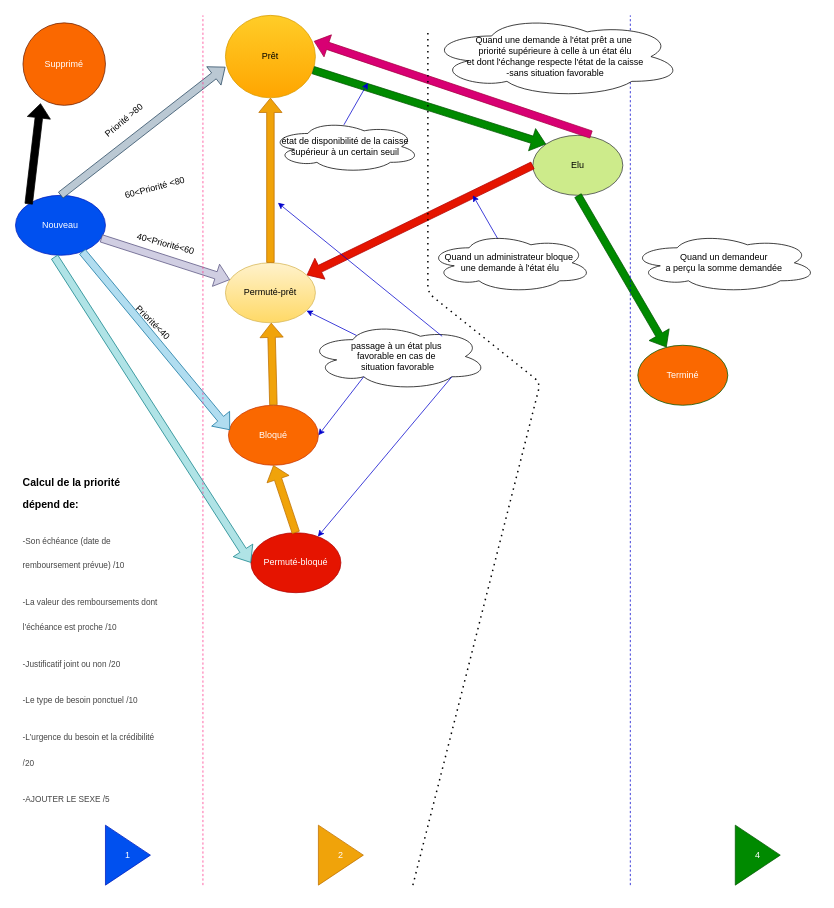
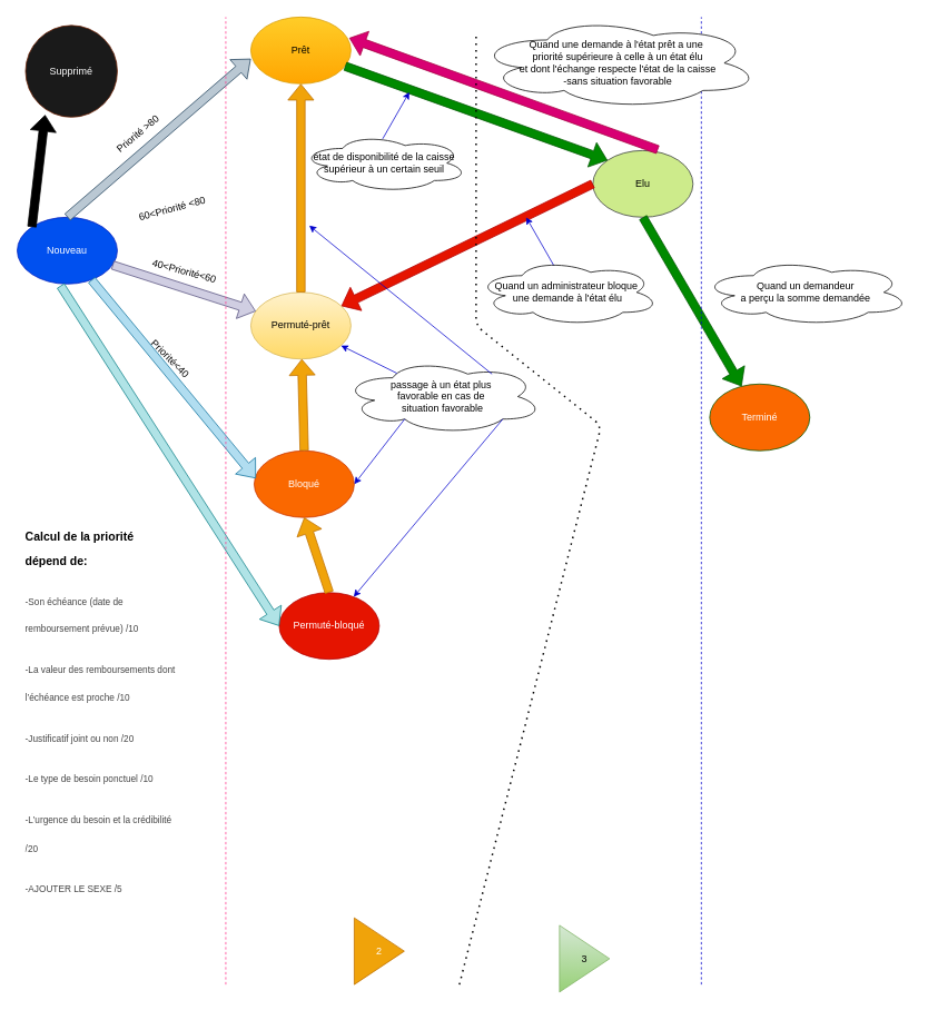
  <mxCell id="0" />
  <mxCell id="1" parent="0" />
  <mxCell id="2" value="Nouveau" style="ellipse;whiteSpace=wrap;html=1;fillColor=#0050ef;strokeColor=#001DBC;fontColor=#ffffff;" parent="1" vertex="1"><mxGeometry x="20" y="260" width="120" height="80" as="geometry" /></mxCell>
- <mxCell id="3" value="Prêt" style="ellipse;whiteSpace=wrap;html=1;gradientColor=#ffa500;fillColor=#ffcd28;strokeColor=#d79b00;" parent="1" vertex="1"><mxGeometry x="300" y="20" width="120" height="110" as="geometry" /></mxCell>
+ <mxCell id="3" value="Prêt" style="ellipse;whiteSpace=wrap;html=1;gradientColor=#ffa500;fillColor=#ffcd28;strokeColor=#d79b00;" parent="1" vertex="1"><mxGeometry x="300" width="120" height="80" as="geometry" y="20" /></mxCell>
  <mxCell id="4" value="Bloqué" style="ellipse;whiteSpace=wrap;html=1;fillColor=#fa6800;strokeColor=#C73500;fontColor=#ffffff;" parent="1" vertex="1"><mxGeometry x="304" y="540" width="120" height="80" as="geometry" /></mxCell>
  <mxCell id="5" value="Permuté-bloqué" style="ellipse;whiteSpace=wrap;html=1;fillColor=#e51400;strokeColor=#B20000;fontColor=#ffffff;" parent="1" vertex="1"><mxGeometry x="334" y="710" width="120" height="80" as="geometry" /></mxCell>
  <mxCell id="6" value="Permuté-prêt" style="ellipse;whiteSpace=wrap;html=1;gradientColor=#ffd966;fillColor=#fff2cc;strokeColor=#d6b656;" parent="1" vertex="1"><mxGeometry x="300" y="350" width="120" height="80" as="geometry" /></mxCell>
  <mxCell id="7" value="Elu" style="ellipse;whiteSpace=wrap;html=1;fillColor=#cdeb8b;strokeColor=#36393d;" parent="1" vertex="1"><mxGeometry x="710" y="180" width="120" height="80" as="geometry" /></mxCell>
  <mxCell id="8" value="Terminé" style="ellipse;whiteSpace=wrap;html=1;fillColor=#fa6800;strokeColor=#005700;fontColor=#ffffff;" parent="1" vertex="1"><mxGeometry x="850" y="460" width="120" height="80" as="geometry" /></mxCell>
  <mxCell id="9" value="" style="shape=flexArrow;endArrow=classic;html=1;entryX=0;entryY=0.625;entryDx=0;entryDy=0;entryPerimeter=0;exitX=0.5;exitY=0;exitDx=0;exitDy=0;fillColor=#bac8d3;strokeColor=#23445d;" parent="1" source="2" target="3" edge="1"><mxGeometry width="50" height="50" relative="1" as="geometry"><mxPoint x="60" y="250" as="sourcePoint" /><mxPoint x="110" y="200" as="targetPoint" /></mxGeometry></mxCell>
  <mxCell id="10" value="" style="shape=flexArrow;endArrow=classic;html=1;fillColor=#d0cee2;strokeColor=#56517e;" parent="1" source="2" target="6" edge="1"><mxGeometry width="50" height="50" relative="1" as="geometry"><mxPoint x="140" y="280" as="sourcePoint" /><mxPoint x="190" y="230" as="targetPoint" /></mxGeometry></mxCell>
  <mxCell id="11" value="" style="shape=flexArrow;endArrow=classic;html=1;entryX=0.017;entryY=0.413;entryDx=0;entryDy=0;entryPerimeter=0;fillColor=#b1ddf0;strokeColor=#10739e;" parent="1" source="2" target="4" edge="1"><mxGeometry width="50" height="50" relative="1" as="geometry"><mxPoint x="170" y="410" as="sourcePoint" /><mxPoint x="220" y="360" as="targetPoint" /></mxGeometry></mxCell>
  <mxCell id="12" value="" style="shape=flexArrow;endArrow=classic;html=1;exitX=0.433;exitY=1.025;exitDx=0;exitDy=0;exitPerimeter=0;entryX=0;entryY=0.5;entryDx=0;entryDy=0;fillColor=#b0e3e6;strokeColor=#0e8088;" parent="1" source="2" target="5" edge="1"><mxGeometry width="50" height="50" relative="1" as="geometry"><mxPoint x="130" y="460" as="sourcePoint" /><mxPoint x="180" y="410" as="targetPoint" /></mxGeometry></mxCell>
  <mxCell id="13" value="" style="shape=flexArrow;endArrow=classic;html=1;entryX=0.5;entryY=1;entryDx=0;entryDy=0;exitX=0.5;exitY=0;exitDx=0;exitDy=0;fillColor=#f0a30a;strokeColor=#BD7000;" parent="1" source="5" target="4" edge="1"><mxGeometry width="50" height="50" relative="1" as="geometry"><mxPoint x="335" y="480" as="sourcePoint" /><mxPoint x="385" y="430" as="targetPoint" /></mxGeometry></mxCell>
  <mxCell id="14" value="" style="shape=flexArrow;endArrow=classic;html=1;exitX=0.5;exitY=0;exitDx=0;exitDy=0;fillColor=#f0a30a;strokeColor=#BD7000;" parent="1" source="4" target="6" edge="1"><mxGeometry width="50" height="50" relative="1" as="geometry"><mxPoint x="340" y="320" as="sourcePoint" /><mxPoint x="390" y="270" as="targetPoint" /></mxGeometry></mxCell>
  <mxCell id="15" value="" style="shape=flexArrow;endArrow=classic;html=1;entryX=0.5;entryY=1;entryDx=0;entryDy=0;fillColor=#f0a30a;strokeColor=#BD7000;" parent="1" source="6" target="3" edge="1"><mxGeometry width="50" height="50" relative="1" as="geometry"><mxPoint x="330" y="170" as="sourcePoint" /><mxPoint x="380" y="120" as="targetPoint" /></mxGeometry></mxCell>
  <mxCell id="16" value="" style="shape=flexArrow;endArrow=classic;html=1;exitX=0;exitY=0.5;exitDx=0;exitDy=0;fillColor=#e51400;strokeColor=#B20000;" parent="1" source="7" target="6" edge="1"><mxGeometry width="50" height="50" relative="1" as="geometry"><mxPoint x="760" y="300" as="sourcePoint" /><mxPoint x="810" y="250" as="targetPoint" /></mxGeometry></mxCell>
  <mxCell id="17" value="" style="shape=flexArrow;endArrow=classic;html=1;entryX=0;entryY=0;entryDx=0;entryDy=0;fillColor=#008a00;strokeColor=#005700;" parent="1" source="3" target="7" edge="1"><mxGeometry width="50" height="50" relative="1" as="geometry"><mxPoint x="590" y="170" as="sourcePoint" /><mxPoint x="870" y="280" as="targetPoint" /></mxGeometry></mxCell>
  <mxCell id="18" value="" style="shape=flexArrow;endArrow=classic;html=1;entryX=0.983;entryY=0.313;entryDx=0;entryDy=0;entryPerimeter=0;exitX=0.65;exitY=-0.012;exitDx=0;exitDy=0;exitPerimeter=0;fillColor=#d80073;strokeColor=#A50040;" parent="1" source="7" target="3" edge="1"><mxGeometry width="50" height="50" relative="1" as="geometry"><mxPoint x="690" y="170" as="sourcePoint" /><mxPoint x="740" y="120" as="targetPoint" /></mxGeometry></mxCell>
  <mxCell id="19" value="" style="shape=flexArrow;endArrow=classic;html=1;exitX=0.5;exitY=1;exitDx=0;exitDy=0;fillColor=#008a00;strokeColor=#005700;" parent="1" source="7" target="8" edge="1"><mxGeometry width="50" height="50" relative="1" as="geometry"><mxPoint x="1040" y="330" as="sourcePoint" /><mxPoint x="1090" y="280" as="targetPoint" /></mxGeometry></mxCell>
  <mxCell id="20" value="Priorité &amp;gt;80" style="text;html=1;strokeColor=none;fillColor=none;align=center;verticalAlign=middle;whiteSpace=wrap;rounded=0;rotation=-40;" parent="1" vertex="1"><mxGeometry x="115.32" y="150" width="100" height="20" as="geometry" /></mxCell>
  <mxCell id="21" value="60&amp;lt;Priorité &amp;lt;80" style="text;html=1;strokeColor=none;fillColor=none;align=center;verticalAlign=middle;whiteSpace=wrap;rounded=0;rotation=-15;" parent="1" vertex="1"><mxGeometry x="146" y="240" width="120.29" height="20" as="geometry" /></mxCell>
  <mxCell id="22" value="40&amp;lt;Priorité&amp;lt;60" style="text;html=1;strokeColor=none;fillColor=none;align=center;verticalAlign=middle;whiteSpace=wrap;rounded=0;rotation=15;" parent="1" vertex="1"><mxGeometry x="180" y="310" width="81" height="30" as="geometry" /></mxCell>
  <mxCell id="23" value="Priorité&amp;lt;40" style="text;html=1;strokeColor=none;fillColor=none;align=center;verticalAlign=middle;whiteSpace=wrap;rounded=0;rotation=45;" parent="1" vertex="1"><mxGeometry x="146" y="420" width="115" height="20" as="geometry" /></mxCell>
  <mxCell id="24" value="&lt;h1&gt;&lt;span&gt;&lt;font style=&quot;font-size: 14px&quot;&gt;Calcul de la priorité dépend de:&lt;/font&gt;&lt;/span&gt;&lt;/h1&gt;&lt;h1&gt;&lt;span style=&quot;font-weight: normal&quot; id=&quot;docs-internal-guid-5ad885e3-7fff-9ee6-34b0-edc623828f37&quot;&gt;&lt;p dir=&quot;ltr&quot; style=&quot;line-height: 1.38 ; background-color: #ffffff ; margin-top: 6pt ; margin-bottom: 0pt ; padding: 0pt 0pt 12pt 0pt&quot;&gt;&lt;span style=&quot;font-size: 11px ; background-color: transparent ; color: rgb(69 , 69 , 69) ; font-family: &amp;#34;arial&amp;#34;&quot;&gt;-Son échéance (date de remboursement prévue) /10&lt;/span&gt;&lt;/p&gt;&lt;p dir=&quot;ltr&quot; style=&quot;line-height: 1.38 ; background-color: #ffffff ; margin-top: 0pt ; margin-bottom: 0pt ; padding: 0 0pt 12pt 0pt&quot;&gt;&lt;span style=&quot;font-size: 11px ; background-color: transparent ; color: rgb(69 , 69 , 69) ; font-family: &amp;#34;arial&amp;#34;&quot;&gt;-La valeur des remboursements dont l’échéance est proche /10&lt;/span&gt;&lt;/p&gt;&lt;p dir=&quot;ltr&quot; style=&quot;line-height: 1.38 ; background-color: #ffffff ; margin-top: 0pt ; margin-bottom: 0pt ; padding: 0 0pt 12pt 0pt&quot;&gt;&lt;span style=&quot;font-family: &amp;#34;arial&amp;#34; ; color: rgb(69 , 69 , 69) ; background-color: transparent ; vertical-align: baseline&quot;&gt;&lt;font style=&quot;font-size: 11px&quot;&gt;-Justificatif joint ou non /20&lt;/font&gt;&lt;/span&gt;&lt;/p&gt;&lt;p dir=&quot;ltr&quot; style=&quot;line-height: 1.38 ; background-color: #ffffff ; margin-top: 0pt ; margin-bottom: 0pt ; padding: 0 0pt 12pt 0pt&quot;&gt;&lt;span style=&quot;font-family: &amp;#34;arial&amp;#34; ; color: rgb(69 , 69 , 69) ; background-color: transparent ; vertical-align: baseline&quot;&gt;&lt;font style=&quot;font-size: 11px&quot;&gt;-Le type de besoin ponctuel /10&lt;/font&gt;&lt;/span&gt;&lt;/p&gt;&lt;p dir=&quot;ltr&quot; style=&quot;line-height: 1.38 ; background-color: #ffffff ; margin-top: 0pt ; margin-bottom: 12pt ; padding: 0 0pt 0pt 0pt&quot;&gt;&lt;span style=&quot;font-family: &amp;#34;arial&amp;#34; ; color: rgb(69 , 69 , 69) ; background-color: transparent ; vertical-align: baseline&quot;&gt;&lt;font style=&quot;font-size: 11px&quot;&gt;-L’urgence du besoin et la crédibilité /20&lt;/font&gt;&lt;/span&gt;&lt;/p&gt;&lt;p dir=&quot;ltr&quot; style=&quot;line-height: 1.38 ; background-color: #ffffff ; margin-top: 0pt ; margin-bottom: 12pt ; padding: 0 0pt 0pt 0pt&quot;&gt;&lt;span style=&quot;font-family: &amp;#34;arial&amp;#34; ; color: rgb(69 , 69 , 69) ; background-color: transparent ; vertical-align: baseline&quot;&gt;&lt;font style=&quot;font-size: 11px&quot;&gt;-AJOUTER LE SEXE /5&lt;/font&gt;&lt;/span&gt;&lt;/p&gt;&lt;div&gt;&lt;span style=&quot;font-size: 17pt ; font-family: &amp;#34;arial&amp;#34; ; color: rgb(69 , 69 , 69) ; background-color: transparent ; vertical-align: baseline&quot;&gt;&lt;br&gt;&lt;/span&gt;&lt;/div&gt;&lt;/span&gt;&lt;/h1&gt;" style="text;html=1;strokeColor=none;fillColor=none;spacing=5;spacingTop=-20;whiteSpace=wrap;overflow=hidden;rounded=0;" parent="1" vertex="1"><mxGeometry x="25.32" y="620" width="190" height="460" as="geometry" /></mxCell>
  <mxCell id="25" value="" style="endArrow=none;dashed=1;html=1;fillColor=#FF2146;strokeColor=#FF338B;" parent="1" edge="1"><mxGeometry width="50" height="50" relative="1" as="geometry"><mxPoint x="270" y="1180" as="sourcePoint" /><mxPoint x="270" as="targetPoint" y="20" /></mxGeometry></mxCell>
  <mxCell id="26" value="" style="endArrow=none;dashed=1;html=1;dashPattern=1 3;strokeWidth=2;fillColor=#FF2146;" parent="1" edge="1"><mxGeometry width="50" height="50" relative="1" as="geometry"><mxPoint x="550" y="1180" as="sourcePoint" /><mxPoint x="570" y="40" as="targetPoint" /><Array as="points"><mxPoint x="720" y="510" /><mxPoint x="570" y="390" /></Array></mxGeometry></mxCell>
  <mxCell id="27" value="" style="endArrow=none;dashed=1;html=1;strokeColor=#0000CC;fillColor=#FF2146;" parent="1" edge="1"><mxGeometry width="50" height="50" relative="1" as="geometry"><mxPoint x="840" y="1180" as="sourcePoint" /><mxPoint x="840" as="targetPoint" y="20" /></mxGeometry></mxCell>
  <mxCell id="28" value="" style="endArrow=classic;html=1;strokeColor=#0000CC;fillColor=#FF2146;exitX=0.455;exitY=0.25;exitDx=0;exitDy=0;exitPerimeter=0;" parent="1" source="29" edge="1"><mxGeometry width="50" height="50" relative="1" as="geometry"><mxPoint x="670" y="300" as="sourcePoint" /><mxPoint x="630" y="260" as="targetPoint" /></mxGeometry></mxCell>
  <mxCell id="29" value="Quand un administrateur bloque&amp;nbsp;&lt;br&gt;une demande à l'état élu" style="ellipse;shape=cloud;whiteSpace=wrap;html=1;" parent="1" vertex="1"><mxGeometry x="570" y="310" width="220" height="80" as="geometry" /></mxCell>
  <mxCell id="30" value="Quand un demandeur&lt;br&gt;a perçu la somme demandée" style="ellipse;shape=cloud;whiteSpace=wrap;html=1;" parent="1" vertex="1"><mxGeometry x="840" y="310" width="250" height="80" as="geometry" /></mxCell>
  <mxCell id="31" value="Quand une demande à l'état prêt a une&amp;nbsp;&lt;br&gt;priorité supérieure à celle à un état élu&lt;br&gt;et dont l'échange respecte l'état de la caisse&lt;br&gt;-sans situation favorable" style="ellipse;shape=cloud;whiteSpace=wrap;html=1;" parent="1" vertex="1"><mxGeometry x="570" width="340" height="110" as="geometry" y="20" /></mxCell>
  <mxCell id="32" value="état de disponibilité de la caisse supérieur à un certain seuil" style="ellipse;shape=cloud;whiteSpace=wrap;html=1;" parent="1" vertex="1"><mxGeometry x="360" y="160" width="200" height="70" as="geometry" /></mxCell>
  <mxCell id="33" value="" style="endArrow=classic;html=1;strokeColor=#0000CC;fillColor=#FF2146;exitX=0.49;exitY=0.086;exitDx=0;exitDy=0;exitPerimeter=0;" parent="1" source="32" edge="1"><mxGeometry width="50" height="50" relative="1" as="geometry"><mxPoint x="450" y="170" as="sourcePoint" /><mxPoint x="490" y="110" as="targetPoint" /></mxGeometry></mxCell>
  <mxCell id="34" value="passage à un état plus&amp;nbsp;&lt;br&gt;favorable en cas de&amp;nbsp;&lt;br&gt;situation favorable" style="ellipse;shape=cloud;whiteSpace=wrap;html=1;" parent="1" vertex="1"><mxGeometry x="410" y="430" width="240" height="90" as="geometry" /></mxCell>
  <mxCell id="35" value="" style="endArrow=classic;html=1;strokeColor=#0000CC;fillColor=#FF2146;exitX=0.746;exitY=0.2;exitDx=0;exitDy=0;exitPerimeter=0;" parent="1" source="34" edge="1"><mxGeometry width="50" height="50" relative="1" as="geometry"><mxPoint x="450" y="325" as="sourcePoint" /><mxPoint x="370" y="270" as="targetPoint" /></mxGeometry></mxCell>
  <mxCell id="36" value="" style="endArrow=classic;html=1;strokeColor=#0000CC;fillColor=#FF2146;exitX=0.271;exitY=0.189;exitDx=0;exitDy=0;exitPerimeter=0;" parent="1" source="34" target="6" edge="1"><mxGeometry width="50" height="50" relative="1" as="geometry"><mxPoint x="440" y="450" as="sourcePoint" /><mxPoint x="490" y="400" as="targetPoint" /></mxGeometry></mxCell>
  <mxCell id="37" value="" style="endArrow=classic;html=1;strokeColor=#0000CC;fillColor=#FF2146;entryX=1;entryY=0.5;entryDx=0;entryDy=0;exitX=0.31;exitY=0.8;exitDx=0;exitDy=0;exitPerimeter=0;" parent="1" source="34" target="4" edge="1"><mxGeometry width="50" height="50" relative="1" as="geometry"><mxPoint x="460" y="640" as="sourcePoint" /><mxPoint x="510" y="590" as="targetPoint" /></mxGeometry></mxCell>
  <mxCell id="38" value="" style="endArrow=classic;html=1;strokeColor=#0000CC;fillColor=#FF2146;exitX=0.8;exitY=0.8;exitDx=0;exitDy=0;exitPerimeter=0;" parent="1" source="34" target="5" edge="1"><mxGeometry width="50" height="50" relative="1" as="geometry"><mxPoint x="420" y="710" as="sourcePoint" /><mxPoint x="470" y="660" as="targetPoint" /></mxGeometry></mxCell>
- <mxCell id="39" value="1" style="triangle;whiteSpace=wrap;html=1;fillColor=#0050ef;strokeColor=#001DBC;fontColor=#ffffff;" parent="1" vertex="1"><mxGeometry x="140" y="1100" width="60" height="80" as="geometry" /></mxCell>
  <mxCell id="40" value="2" style="triangle;whiteSpace=wrap;html=1;fillColor=#f0a30a;strokeColor=#BD7000;fontColor=#ffffff;" parent="1" vertex="1"><mxGeometry x="424" y="1100" width="60" height="80" as="geometry" /></mxCell>
- <mxCell id="42" value="4" style="triangle;whiteSpace=wrap;html=1;fillColor=#008a00;strokeColor=#005700;fontColor=#ffffff;" parent="1" vertex="1"><mxGeometry x="980" y="1100" width="60" height="80" as="geometry" /></mxCell>
- <mxCell id="43" value="Supprimé" style="ellipse;whiteSpace=wrap;html=1;aspect=fixed;strokeColor=#6D1F00;fontColor=#ffffff;fillColor=#fa6800;" vertex="1" parent="1"><mxGeometry x="30" y="30" width="110" height="110" as="geometry" /></mxCell>
+ <mxCell id="41" value="3" style="triangle;whiteSpace=wrap;html=1;gradientColor=#97d077;fillColor=#d5e8d4;strokeColor=#82b366;" parent="1" vertex="1"><mxGeometry x="670" y="1109" width="60" height="80" as="geometry" /></mxCell>
+ <mxCell id="43" value="Supprimé" style="ellipse;whiteSpace=wrap;html=1;aspect=fixed;strokeColor=#6D1F00;fontColor=#ffffff;fillColor=#1A1A1A;" vertex="1" parent="1"><mxGeometry x="30" y="30" width="110" height="110" as="geometry" /></mxCell>
  <mxCell id="44" value="" style="shape=flexArrow;endArrow=classic;html=1;entryX=0.213;entryY=0.975;entryDx=0;entryDy=0;exitX=0;exitY=0;exitDx=0;exitDy=0;entryPerimeter=0;fillColor=#000000;" edge="1" parent="1" source="2" target="43"><mxGeometry width="50" height="50" relative="1" as="geometry"><mxPoint x="50" y="190" as="sourcePoint" /><mxPoint x="100" y="140" as="targetPoint" /></mxGeometry></mxCell>
